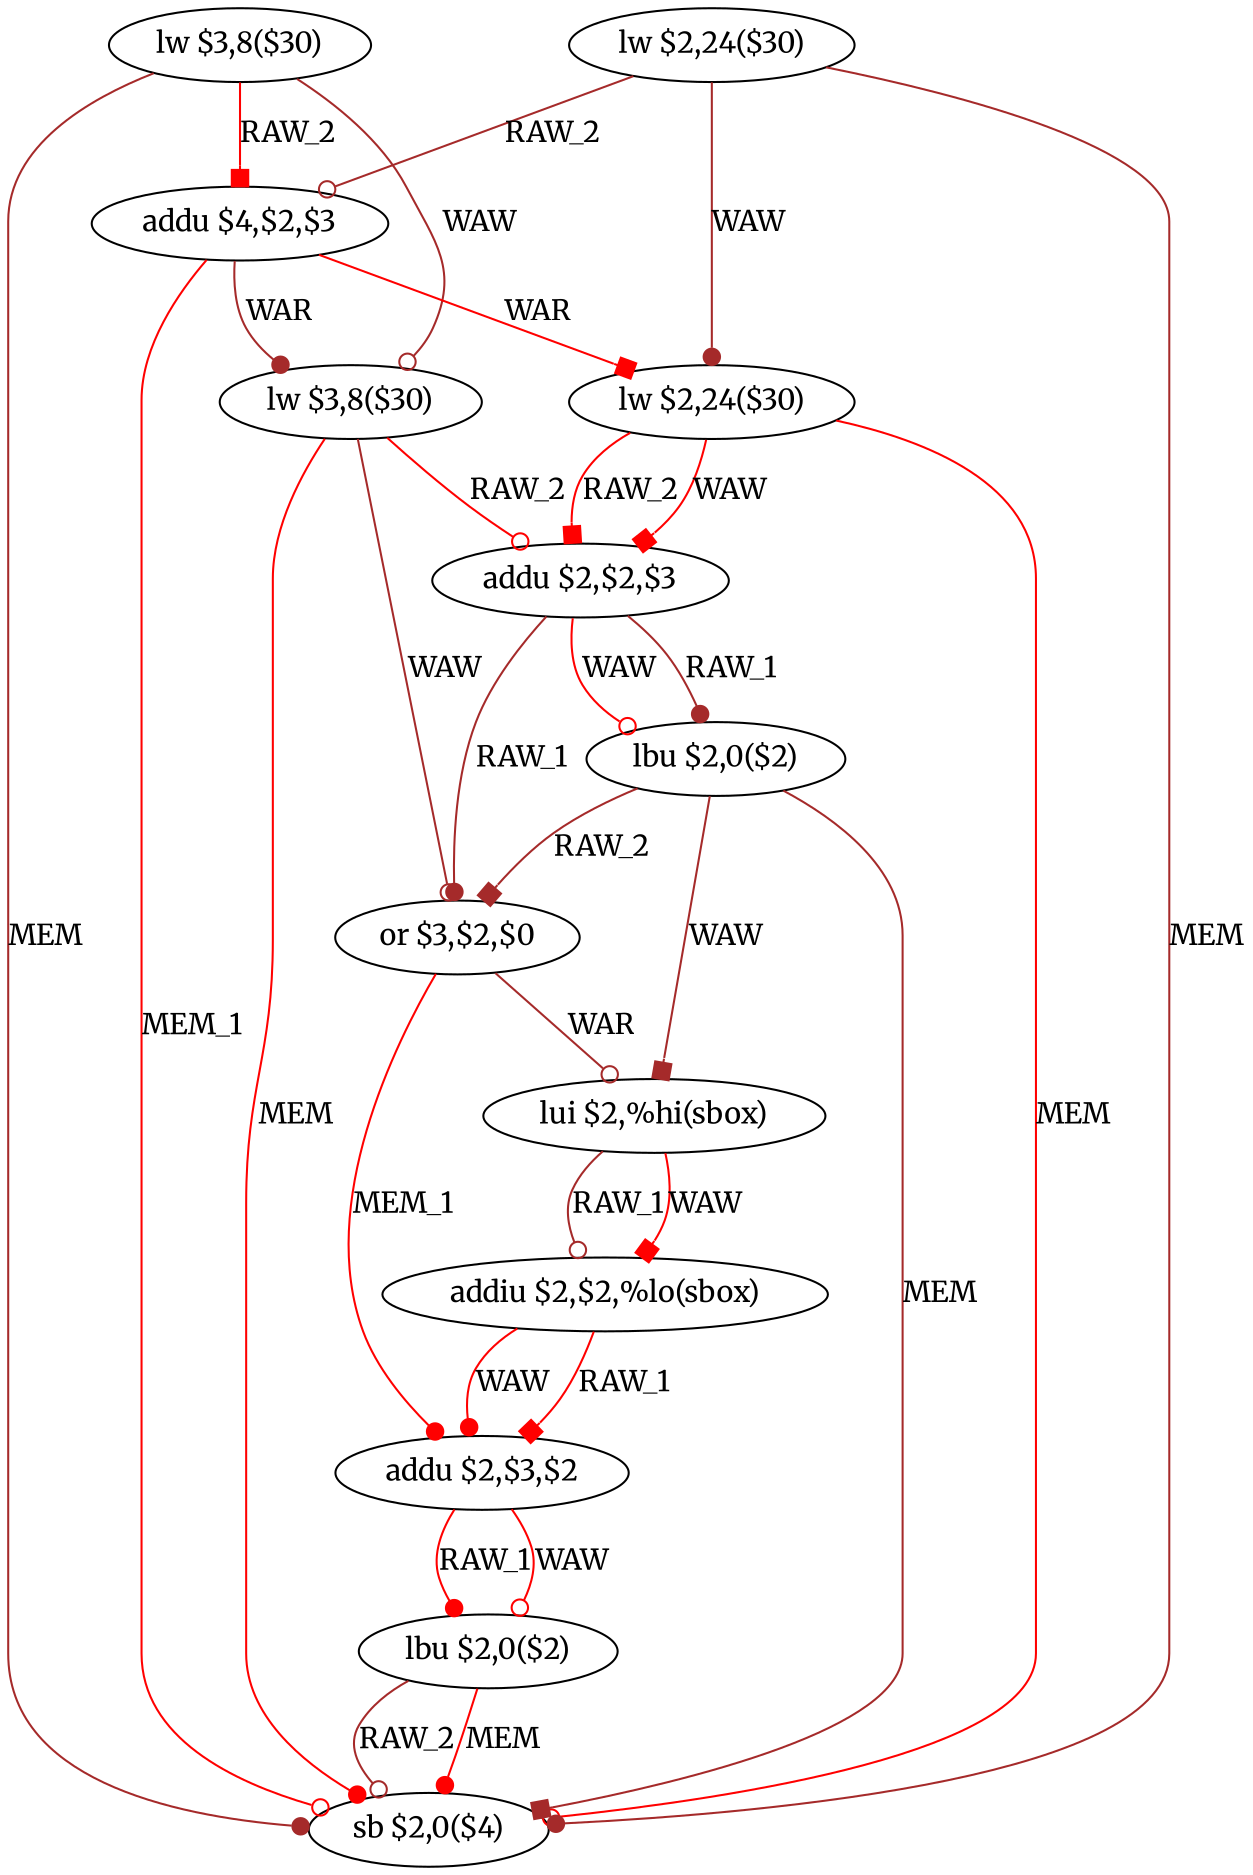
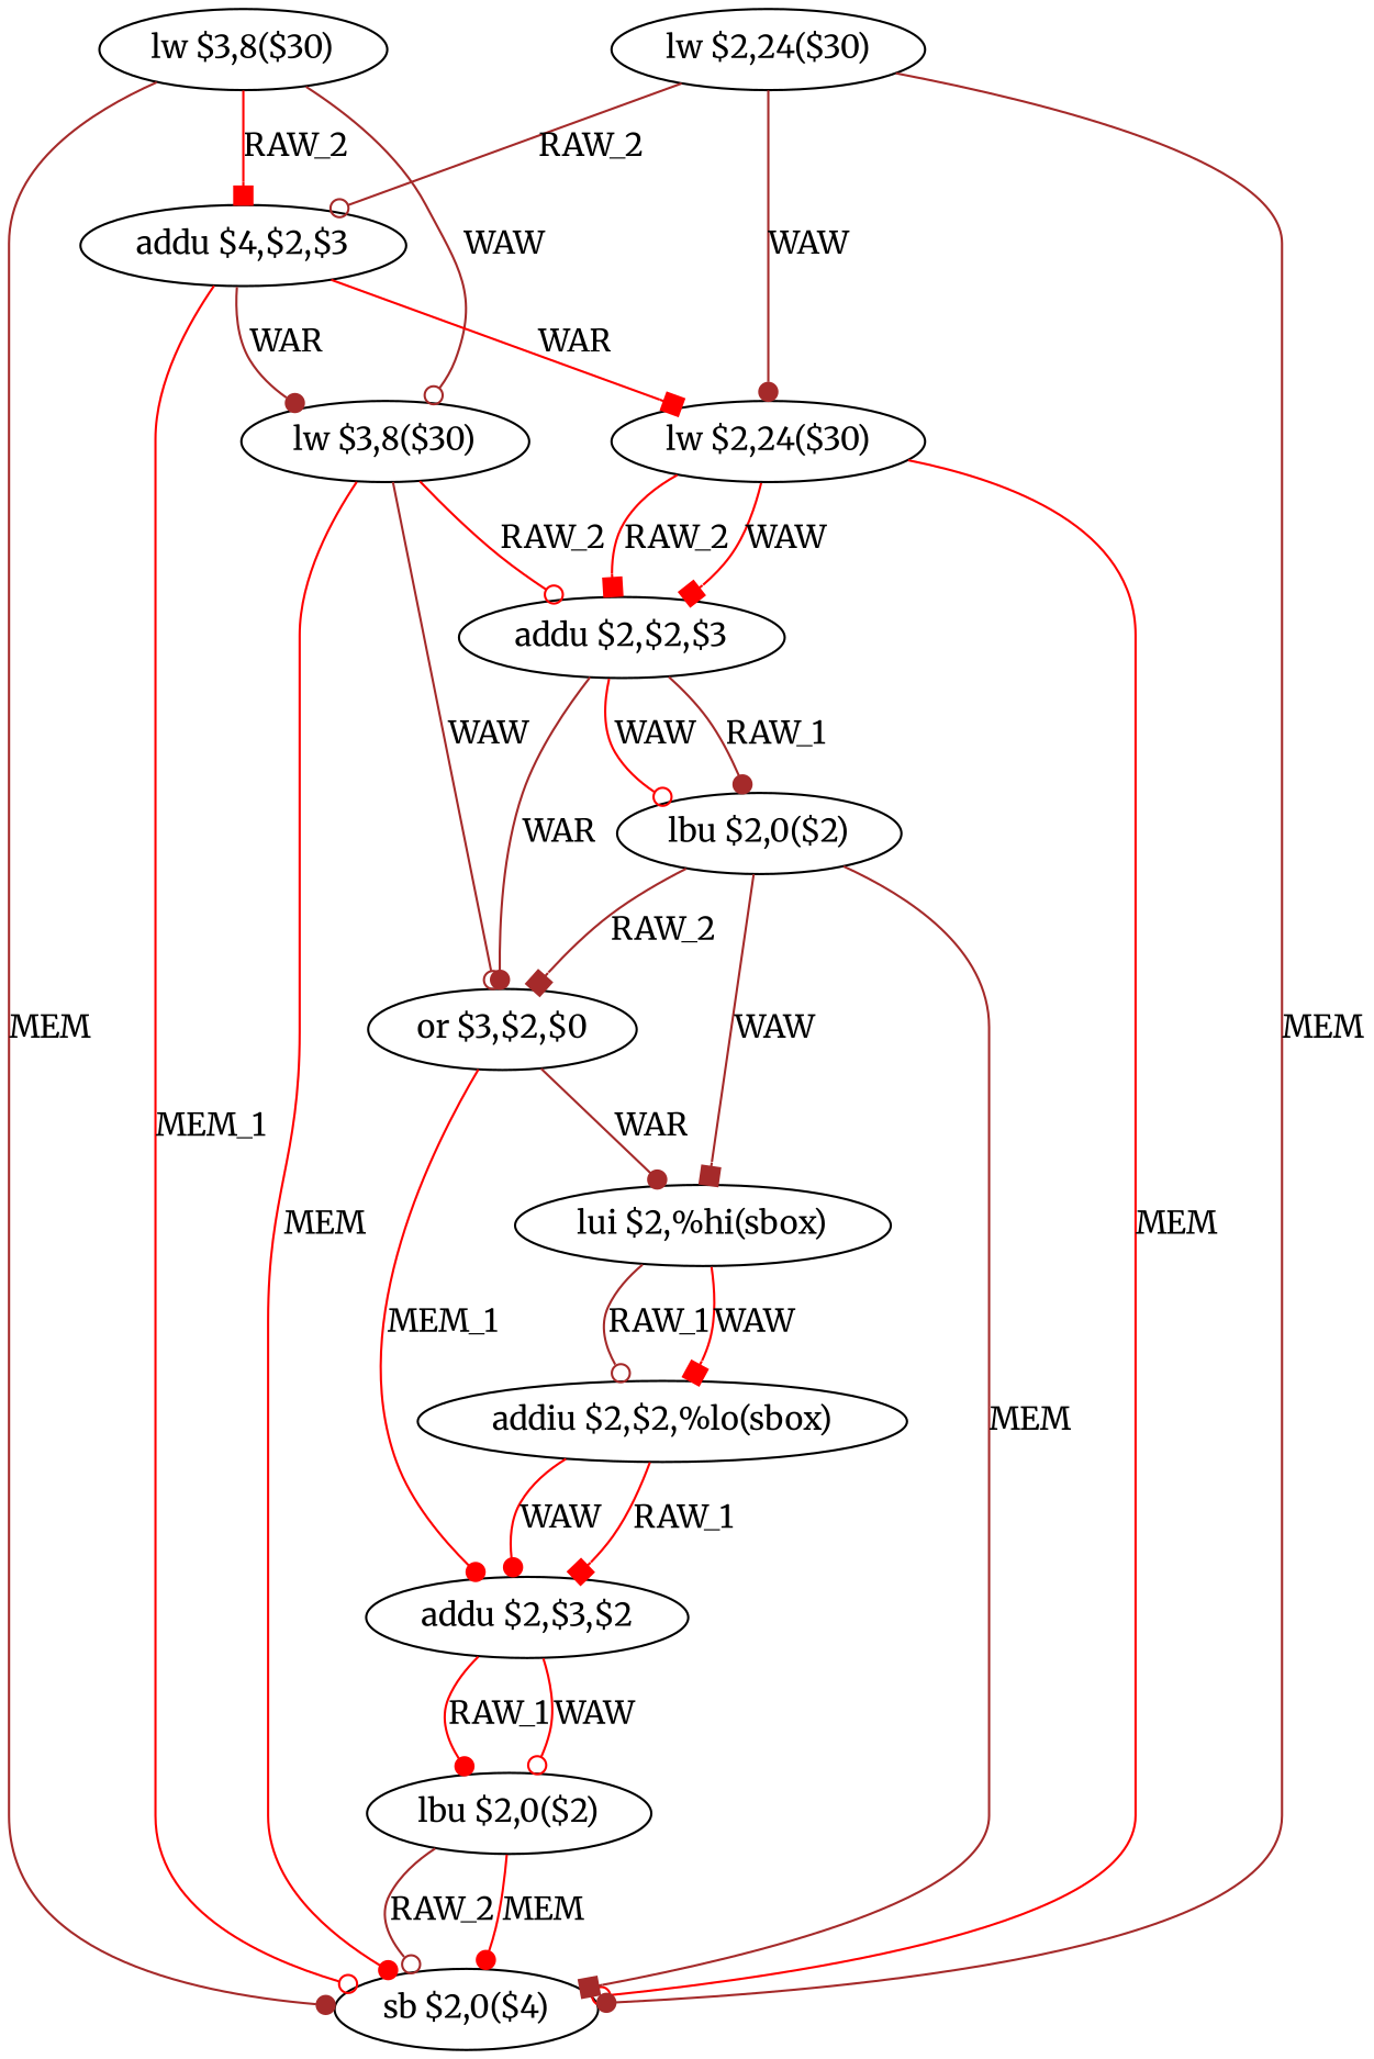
  digraph {
    fontname=Merriweather
    node [fontname=Merriweather shape=ellipse]
    edge [arrowhead=odot color=red fontname=Merriweather]
    n1 [label="lw $3,8($30)"]
    n2 [label="addu $4,$2,$3"]
    n3 [label="lw $3,8($30)"]
    n4 [label="sb $2,0($4)"]
    n5 [label="lw $2,24($30)"]
    n6 [label="addu $2,$2,$3"]
    n7 [label="or $3,$2,$0"]
    n8 [label="lbu $2,0($2)"]
    n9 [label="lui $2,%hi(sbox)"]
    n10 [label="addu $2,$3,$2"]
    n11 [label="addiu $2,$2,%lo(sbox)"]
    n12 [label="lbu $2,0($2)"]
    n13 [label="lw $2,24($30)"]
    n1 -> n2 [arrowhead=box label=RAW_2]
    n1 -> n3 [color=brown label=WAW]
    n1 -> n4 [arrowhead=dot color=brown label=MEM]
    n2 -> n3 [arrowhead=dot color=brown label=WAR]
    n2 -> n4 [label=MEM_1]
    n2 -> n5 [arrowhead=box label=WAR]
    n3 -> n4 [arrowhead=dot label=MEM]
    n3 -> n6 [label=RAW_2]
    n3 -> n7 [color=brown label=WAW]
    n5 -> n4 [label=MEM]
    n5 -> n6 [arrowhead=box label=RAW_2]
    n5 -> n6 [arrowhead=box label=WAW]
-   n6 -> n7 [arrowhead=dot color=brown label=RAW_1]
+   n6 -> n7 [arrowhead=dot color=brown label=WAR]
    n6 -> n8 [arrowhead=dot color=brown label=RAW_1]
    n6 -> n8 [label=WAW]
-   n7 -> n9 [color=brown label=WAR]
+   n7 -> n9 [arrowhead=dot color=brown label=WAR]
    n7 -> n10 [arrowhead=dot label=MEM_1]
    n8 -> n4 [arrowhead=box color=brown label=MEM]
    n8 -> n7 [arrowhead=box color=brown label=RAW_2]
    n8 -> n9 [arrowhead=box color=brown label=WAW]
    n9 -> n11 [color=brown label=RAW_1]
    n9 -> n11 [arrowhead=box label=WAW]
    n10 -> n12 [arrowhead=dot label=RAW_1]
    n10 -> n12 [label=WAW]
    n11 -> n10 [arrowhead=box label=RAW_1]
    n11 -> n10 [arrowhead=dot label=WAW]
    n12 -> n4 [color=brown label=RAW_2]
    n12 -> n4 [arrowhead=dot label=MEM]
    n13 -> n2 [color=brown label=RAW_2]
    n13 -> n4 [arrowhead=dot color=brown label=MEM]
    n13 -> n5 [arrowhead=dot color=brown label=WAW]
  }
